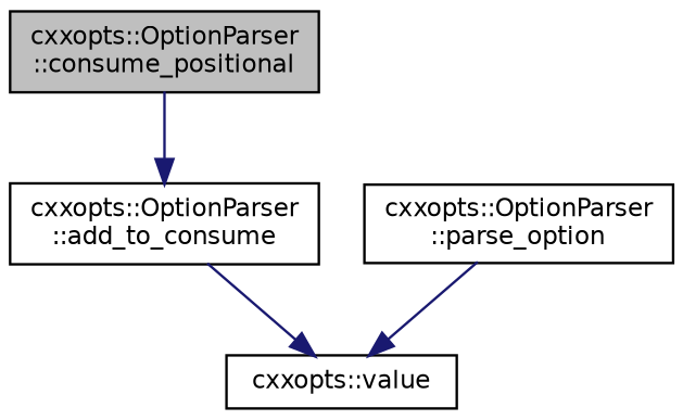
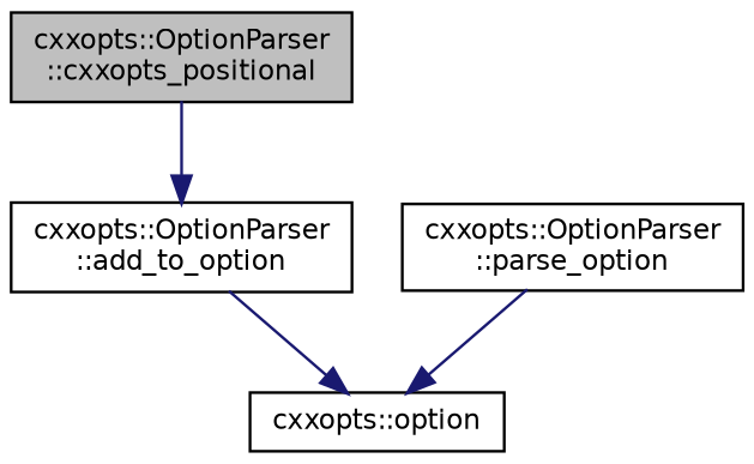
  digraph {
    rankdir=TB
    node [color=black fillcolor=white fontname=Helvetica fontsize=10 shape=record style=filled]
    edge [color=midnightblue fontname=Helvetica fontsize=10 labelfontname=Helvetica labelfontsize=10 style=solid]
-   n1 [fillcolor=grey75 fontcolor=black height=0.2 label="cxxopts::OptionParser\l::consume_positional" width=0.4]
-   n2 [height=0.2 label="cxxopts::OptionParser\l::add_to_consume" width=0.4]
-   n3 [height=0.2 label="cxxopts::value" width=0.4]
+   n1 [fillcolor=grey75 fontcolor=black height=0.2 label="cxxopts::OptionParser\l::cxxopts_positional" width=0.4]
+   n2 [height=0.2 label="cxxopts::OptionParser\l::add_to_option" width=0.4]
+   n3 [height=0.2 label="cxxopts::option" width=0.4]
    n4 [height=0.2 label="cxxopts::OptionParser\l::parse_option" width=0.4]
    n1 -> n2
    n2 -> n3
    n4 -> n3
  }
